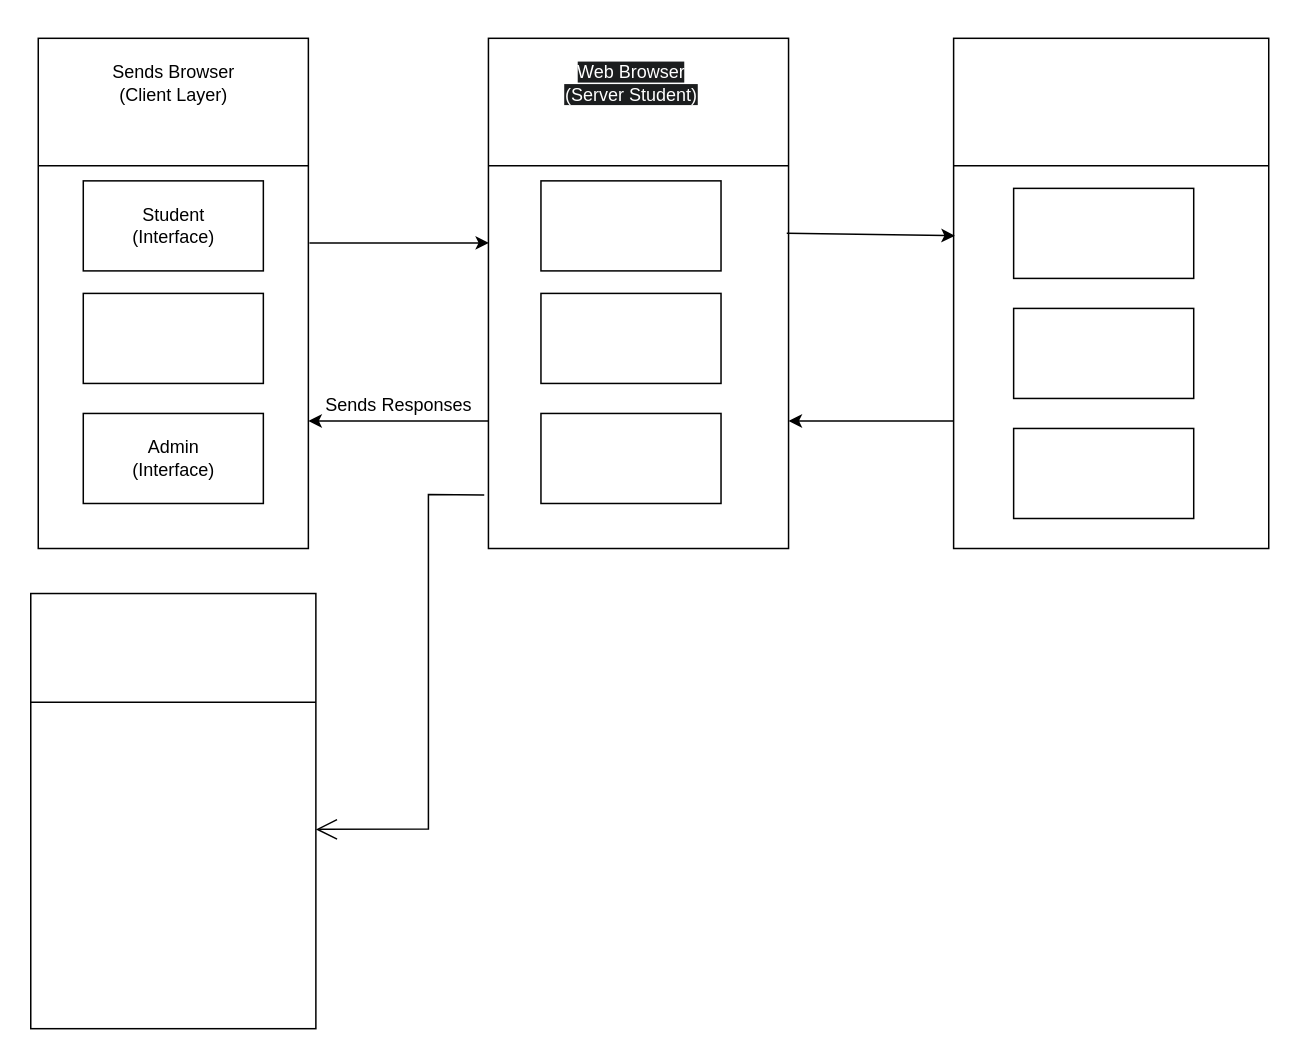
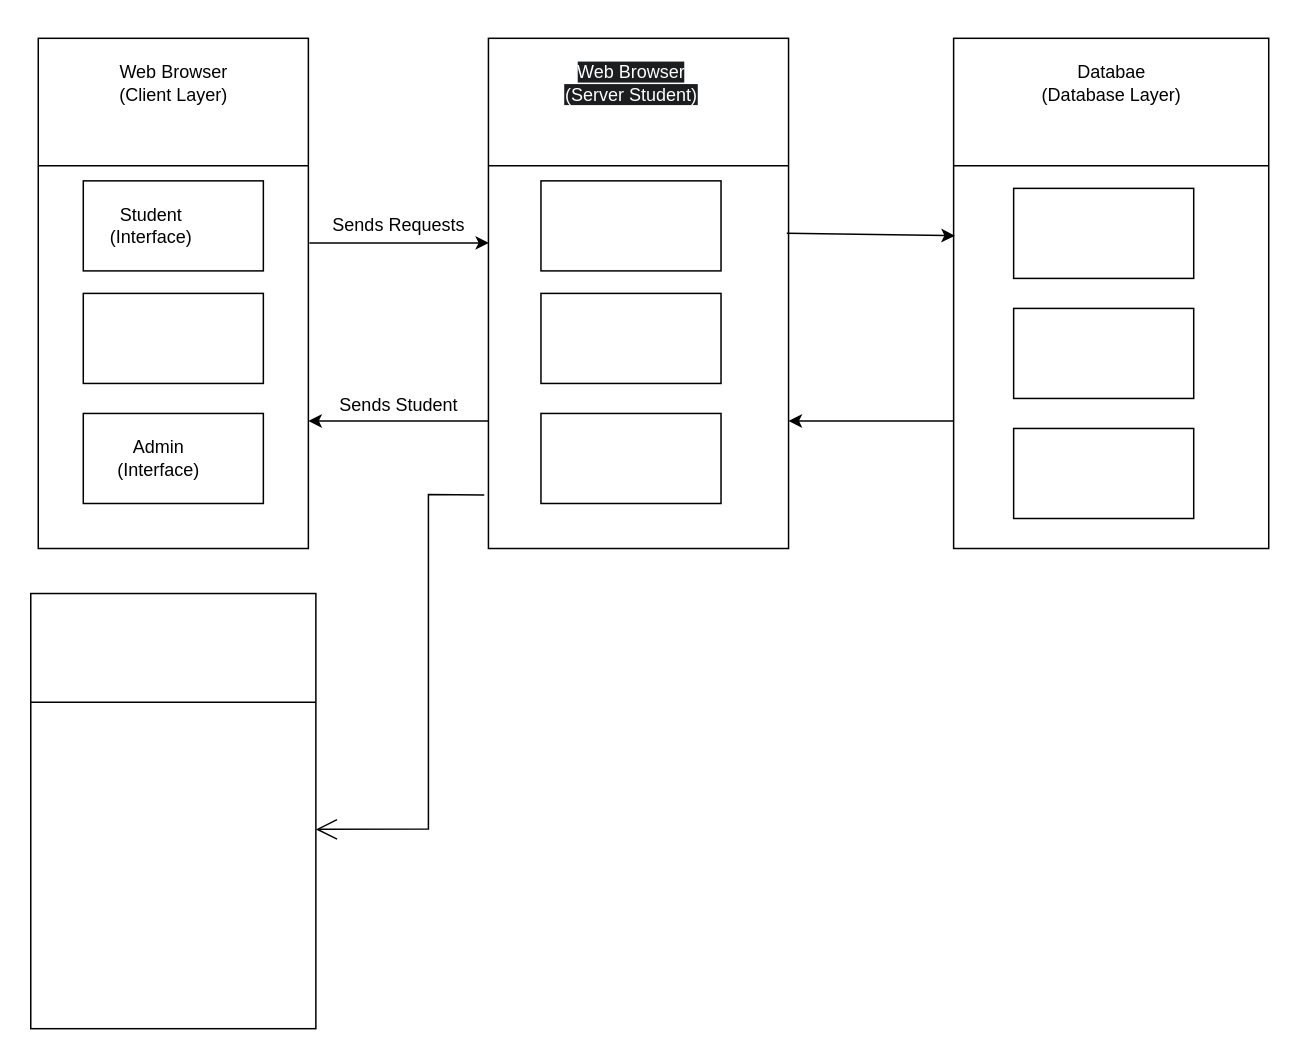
  <mxCell id="0" />
  <mxCell id="1" parent="0" />
  <mxCell id="2" value="" style="rounded=0;whiteSpace=wrap;html=1;" vertex="1" parent="1"><mxGeometry x="25" y="25" width="180" height="340" as="geometry" /></mxCell>
  <mxCell id="3" value="" style="rounded=0;whiteSpace=wrap;html=1;" vertex="1" parent="1"><mxGeometry x="325" y="25" width="200" height="340" as="geometry" /></mxCell>
  <mxCell id="4" value="" style="rounded=0;whiteSpace=wrap;html=1;" vertex="1" parent="1"><mxGeometry x="635" y="25" width="210" height="340" as="geometry" /></mxCell>
  <mxCell id="5" value="" style="rounded=0;whiteSpace=wrap;html=1;direction=east;" vertex="1" parent="1"><mxGeometry x="20" y="395" width="190" height="290" as="geometry" /></mxCell>
  <mxCell id="6" value="" style="endArrow=none;html=1;rounded=0;exitX=0;exitY=0.25;exitDx=0;exitDy=0;entryX=1;entryY=0.25;entryDx=0;entryDy=0;" edge="1" parent="1" source="5" target="5"><mxGeometry width="50" height="50" relative="1" as="geometry"><mxPoint x="345" y="315" as="sourcePoint" /><mxPoint x="395" y="265" as="targetPoint" /></mxGeometry></mxCell>
  <mxCell id="7" value="" style="endArrow=none;html=1;rounded=0;exitX=0;exitY=0.25;exitDx=0;exitDy=0;entryX=1;entryY=0.25;entryDx=0;entryDy=0;" edge="1" parent="1" source="3" target="3"><mxGeometry width="50" height="50" relative="1" as="geometry"><mxPoint x="345" y="315" as="sourcePoint" /><mxPoint x="395" y="265" as="targetPoint" /></mxGeometry></mxCell>
  <mxCell id="8" value="" style="endArrow=none;html=1;rounded=0;exitX=0;exitY=0.25;exitDx=0;exitDy=0;entryX=1;entryY=0.25;entryDx=0;entryDy=0;" edge="1" parent="1" source="4" target="4"><mxGeometry width="50" height="50" relative="1" as="geometry"><mxPoint x="685" y="105" as="sourcePoint" /><mxPoint x="735" y="55" as="targetPoint" /></mxGeometry></mxCell>
  <mxCell id="9" value="" style="endArrow=classic;html=1;rounded=0;exitX=1.004;exitY=0.401;exitDx=0;exitDy=0;exitPerimeter=0;entryX=0.002;entryY=0.401;entryDx=0;entryDy=0;entryPerimeter=0;" edge="1" parent="1" source="2" target="3"><mxGeometry width="50" height="50" relative="1" as="geometry"><mxPoint x="235" y="195" as="sourcePoint" /><mxPoint x="335" y="117" as="targetPoint" /></mxGeometry></mxCell>
  <mxCell id="10" value="" style="endArrow=classic;html=1;rounded=0;exitX=0;exitY=0.75;exitDx=0;exitDy=0;entryX=1;entryY=0.75;entryDx=0;entryDy=0;" edge="1" parent="1" source="3" target="2"><mxGeometry width="50" height="50" relative="1" as="geometry"><mxPoint x="246" y="127" as="sourcePoint" /><mxPoint x="335" y="127" as="targetPoint" /></mxGeometry></mxCell>
  <mxCell id="11" value="" style="endArrow=classic;html=1;rounded=0;exitX=0.994;exitY=0.382;exitDx=0;exitDy=0;exitPerimeter=0;entryX=0.004;entryY=0.387;entryDx=0;entryDy=0;entryPerimeter=0;" edge="1" parent="1" source="3" target="4"><mxGeometry width="50" height="50" relative="1" as="geometry"><mxPoint x="525" y="115" as="sourcePoint" /><mxPoint x="614" y="115" as="targetPoint" /></mxGeometry></mxCell>
  <mxCell id="12" value="" style="endArrow=classic;html=1;rounded=0;exitX=0;exitY=0.75;exitDx=0;exitDy=0;entryX=1;entryY=0.75;entryDx=0;entryDy=0;" edge="1" parent="1" source="4" target="3"><mxGeometry width="50" height="50" relative="1" as="geometry"><mxPoint x="635" y="185" as="sourcePoint" /><mxPoint x="575" y="145" as="targetPoint" /></mxGeometry></mxCell>
  <mxCell id="13" value="" style="endArrow=open;endFill=1;endSize=12;html=1;rounded=0;exitX=-0.014;exitY=0.895;exitDx=0;exitDy=0;exitPerimeter=0;entryX=1;entryY=0.542;entryDx=0;entryDy=0;entryPerimeter=0;" edge="1" parent="1" source="3" target="5"><mxGeometry width="160" relative="1" as="geometry"><mxPoint x="285" y="245" as="sourcePoint" /><mxPoint x="285" y="445" as="targetPoint" /><Array as="points"><mxPoint x="285" y="329" /><mxPoint x="285" y="552" /></Array></mxGeometry></mxCell>
- <mxCell id="14" value="Sends Browser&lt;div&gt;(Client Layer)&lt;/div&gt;" style="text;html=1;align=center;verticalAlign=middle;resizable=0;points=[];autosize=1;strokeColor=none;fillColor=none;" vertex="1" parent="1"><mxGeometry x="65" y="35" width="100" height="40" as="geometry" /></mxCell>
+ <mxCell id="14" value="Web Browser&lt;div&gt;(Client Layer)&lt;/div&gt;" style="text;html=1;align=center;verticalAlign=middle;resizable=0;points=[];autosize=1;strokeColor=none;fillColor=none;" vertex="1" parent="1"><mxGeometry x="65" y="35" width="100" height="40" as="geometry" /></mxCell>
  <mxCell id="15" value="&lt;br&gt;&lt;span style=&quot;color: rgb(255, 255, 255); font-family: Helvetica; font-size: 12px; font-style: normal; font-variant-ligatures: normal; font-variant-caps: normal; font-weight: 400; letter-spacing: normal; orphans: 2; text-align: center; text-indent: 0px; text-transform: none; widows: 2; word-spacing: 0px; -webkit-text-stroke-width: 0px; white-space: nowrap; background-color: rgb(27, 29, 30); text-decoration-thickness: initial; text-decoration-style: initial; text-decoration-color: initial; float: none; display: inline !important;&quot;&gt;Web Browser&lt;/span&gt;&lt;div style=&quot;forced-color-adjust: none; color: rgb(255, 255, 255); font-family: Helvetica; font-size: 12px; font-style: normal; font-variant-ligatures: normal; font-variant-caps: normal; font-weight: 400; letter-spacing: normal; orphans: 2; text-align: center; text-indent: 0px; text-transform: none; widows: 2; word-spacing: 0px; -webkit-text-stroke-width: 0px; white-space: nowrap; background-color: rgb(27, 29, 30); text-decoration-thickness: initial; text-decoration-style: initial; text-decoration-color: initial; box-shadow: none !important;&quot;&gt;(Server Student)&lt;/div&gt;&lt;div&gt;&lt;br/&gt;&lt;/div&gt;" style="text;html=1;align=center;verticalAlign=middle;resizable=0;points=[];autosize=1;strokeColor=none;fillColor=none;" vertex="1" parent="1"><mxGeometry x="370" y="20" width="100" height="70" as="geometry" /></mxCell>
- <mxCell id="18" value="Sends Responses" style="text;html=1;align=center;verticalAlign=middle;resizable=0;points=[];autosize=1;strokeColor=none;fillColor=none;" vertex="1" parent="1"><mxGeometry x="205" y="255" width="120" height="30" as="geometry" /></mxCell>
+ <mxCell id="16" value="Databae&lt;div&gt;(Database Layer)&lt;/div&gt;" style="text;html=1;align=center;verticalAlign=middle;resizable=0;points=[];autosize=1;strokeColor=none;fillColor=none;" vertex="1" parent="1"><mxGeometry x="680" y="35" width="120" height="40" as="geometry" /></mxCell>
+ <mxCell id="17" value="Sends Requests" style="text;html=1;align=center;verticalAlign=middle;resizable=0;points=[];autosize=1;strokeColor=none;fillColor=none;" vertex="1" parent="1"><mxGeometry x="210" y="135" width="110" height="30" as="geometry" /></mxCell>
+ <mxCell id="18" value="Sends Student" style="text;html=1;align=center;verticalAlign=middle;resizable=0;points=[];autosize=1;strokeColor=none;fillColor=none;" vertex="1" parent="1"><mxGeometry x="205" y="255" width="120" height="30" as="geometry" /></mxCell>
  <mxCell id="19" value="" style="endArrow=none;html=1;rounded=0;exitX=0;exitY=0.25;exitDx=0;exitDy=0;entryX=1;entryY=0.25;entryDx=0;entryDy=0;" edge="1" parent="1" source="2" target="2"><mxGeometry width="50" height="50" relative="1" as="geometry"><mxPoint x="345" y="315" as="sourcePoint" /><mxPoint x="395" y="265" as="targetPoint" /></mxGeometry></mxCell>
  <mxCell id="20" value="" style="rounded=0;whiteSpace=wrap;html=1;" vertex="1" parent="1"><mxGeometry x="55" y="120" width="120" height="60" as="geometry" /></mxCell>
  <mxCell id="21" value="" style="rounded=0;whiteSpace=wrap;html=1;" vertex="1" parent="1"><mxGeometry x="55" y="195" width="120" height="60" as="geometry" /></mxCell>
  <mxCell id="22" value="" style="rounded=0;whiteSpace=wrap;html=1;" vertex="1" parent="1"><mxGeometry x="55" y="275" width="120" height="60" as="geometry" /></mxCell>
  <mxCell id="23" value="" style="rounded=0;whiteSpace=wrap;html=1;" vertex="1" parent="1"><mxGeometry x="360" y="120" width="120" height="60" as="geometry" /></mxCell>
  <mxCell id="24" value="" style="rounded=0;whiteSpace=wrap;html=1;" vertex="1" parent="1"><mxGeometry x="360" y="195" width="120" height="60" as="geometry" /></mxCell>
  <mxCell id="25" value="" style="rounded=0;whiteSpace=wrap;html=1;" vertex="1" parent="1"><mxGeometry x="360" y="275" width="120" height="60" as="geometry" /></mxCell>
  <mxCell id="26" value="" style="rounded=0;whiteSpace=wrap;html=1;" vertex="1" parent="1"><mxGeometry x="675" y="125" width="120" height="60" as="geometry" /></mxCell>
  <mxCell id="27" value="" style="rounded=0;whiteSpace=wrap;html=1;" vertex="1" parent="1"><mxGeometry x="675" y="205" width="120" height="60" as="geometry" /></mxCell>
  <mxCell id="28" value="" style="rounded=0;whiteSpace=wrap;html=1;" vertex="1" parent="1"><mxGeometry x="675" y="285" width="120" height="60" as="geometry" /></mxCell>
- <mxCell id="29" value="Student&lt;div&gt;(Interface)&lt;/div&gt;" style="text;html=1;align=center;verticalAlign=middle;resizable=0;points=[];autosize=1;strokeColor=none;fillColor=none;" vertex="1" parent="1"><mxGeometry x="75" y="130" width="80" height="40" as="geometry" /></mxCell>
- <mxCell id="30" value="Admin&lt;br&gt;&lt;div&gt;(Interface)&lt;/div&gt;" style="text;html=1;align=center;verticalAlign=middle;resizable=0;points=[];autosize=1;strokeColor=none;fillColor=none;" vertex="1" parent="1"><mxGeometry x="75" y="285" width="80" height="40" as="geometry" /></mxCell>
+ <mxCell id="29" value="Student&lt;div&gt;(Interface)&lt;/div&gt;" style="text;html=1;align=center;verticalAlign=middle;resizable=0;points=[];autosize=1;strokeColor=none;fillColor=none;" vertex="1" parent="1"><mxGeometry x="60" y="130" width="80" height="40" as="geometry" /></mxCell>
+ <mxCell id="30" value="Admin&lt;br&gt;&lt;div&gt;(Interface)&lt;/div&gt;" style="text;html=1;align=center;verticalAlign=middle;resizable=0;points=[];autosize=1;strokeColor=none;fillColor=none;" vertex="1" parent="1"><mxGeometry x="65" y="285" width="80" height="40" as="geometry" /></mxCell>
